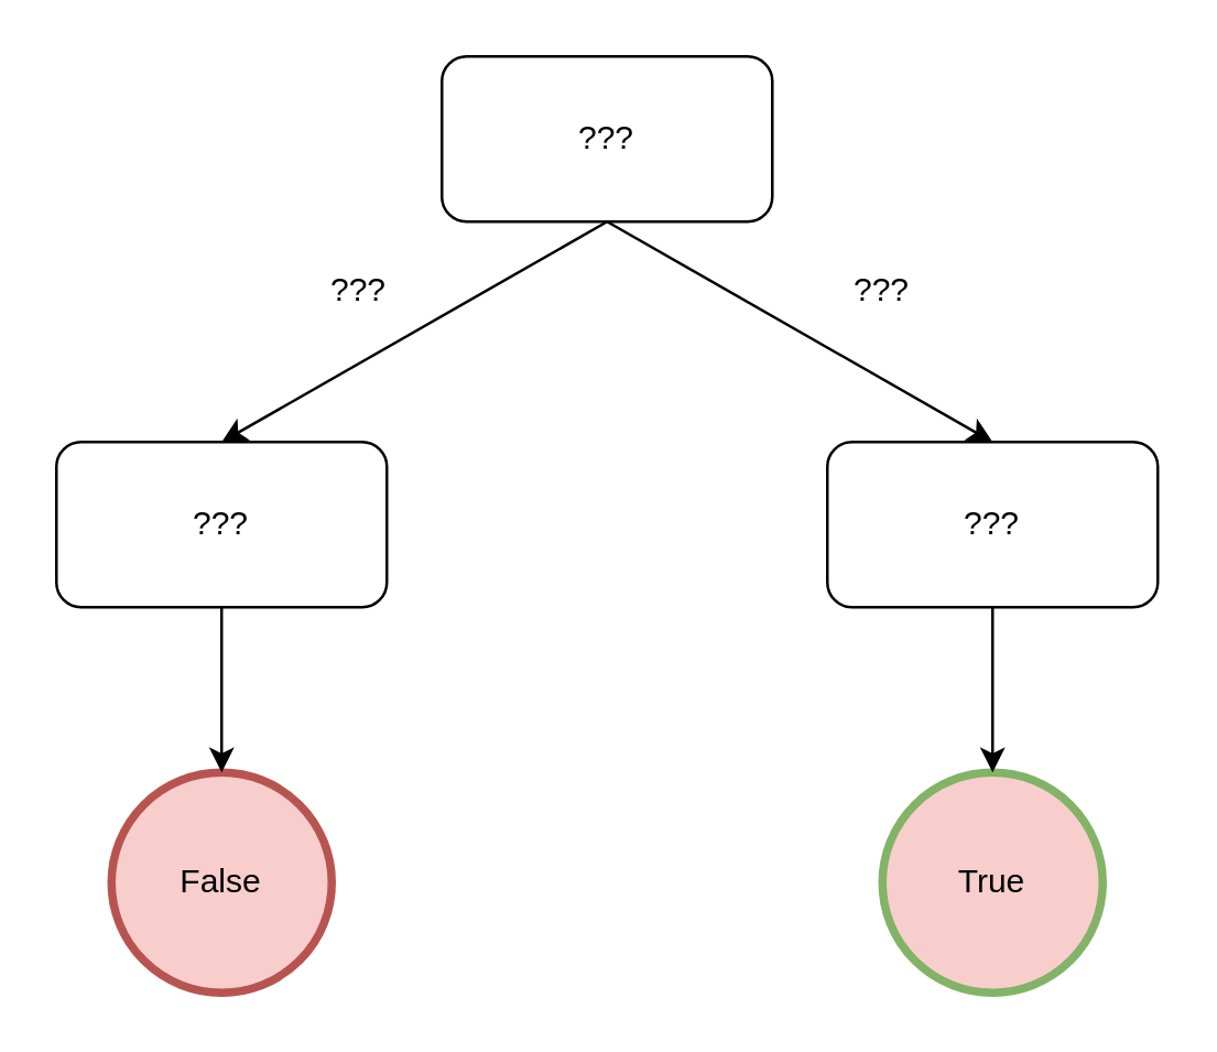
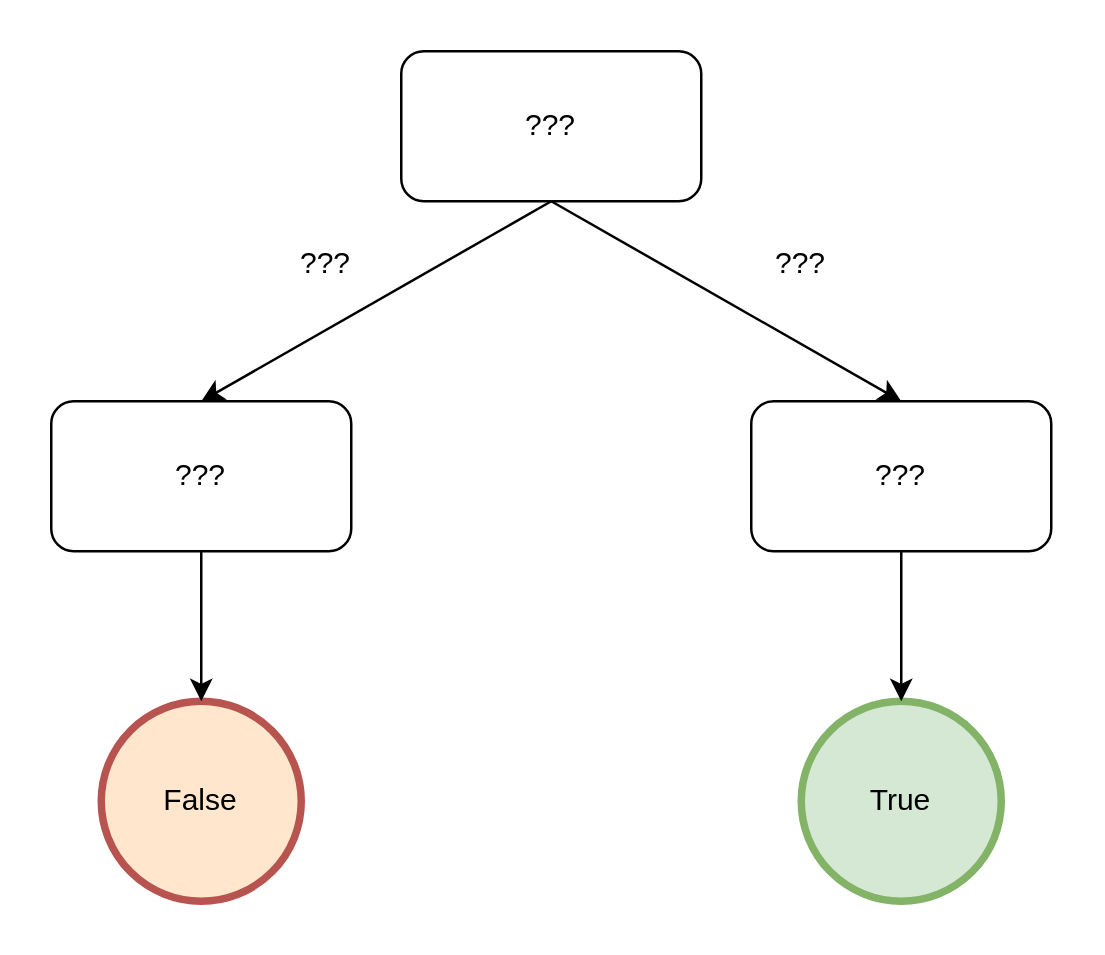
  <mxCell id="0" />
  <mxCell id="1" parent="0" />
  <mxCell id="2" value="???" style="rounded=1;whiteSpace=wrap;html=1;" vertex="1" parent="1"><mxGeometry x="160" y="20" width="120" height="60" as="geometry" /></mxCell>
  <mxCell id="3" value="???" style="rounded=1;whiteSpace=wrap;html=1;" vertex="1" parent="1"><mxGeometry x="20" y="160" width="120" height="60" as="geometry" /></mxCell>
  <mxCell id="4" value="???" style="rounded=1;whiteSpace=wrap;html=1;" vertex="1" parent="1"><mxGeometry x="300" y="160" width="120" height="60" as="geometry" /></mxCell>
- <mxCell id="5" value="False" style="ellipse;whiteSpace=wrap;html=1;aspect=fixed;fillColor=#f8cecc;strokeColor=#b85450;strokeWidth=3;" vertex="1" parent="1"><mxGeometry x="40" y="280" width="80" height="80" as="geometry" /></mxCell>
- <mxCell id="6" value="True" style="ellipse;whiteSpace=wrap;html=1;aspect=fixed;fillColor=#f8cecc;strokeColor=#82b366;strokeWidth=3;" vertex="1" parent="1"><mxGeometry x="320" y="280" width="80" height="80" as="geometry" /></mxCell>
+ <mxCell id="5" value="False" style="ellipse;whiteSpace=wrap;html=1;aspect=fixed;fillColor=#ffe6cc;strokeColor=#b85450;strokeWidth=3;" vertex="1" parent="1"><mxGeometry x="40" y="280" width="80" height="80" as="geometry" /></mxCell>
+ <mxCell id="6" value="True" style="ellipse;whiteSpace=wrap;html=1;aspect=fixed;fillColor=#d5e8d4;strokeColor=#82b366;strokeWidth=3;" vertex="1" parent="1"><mxGeometry x="320" y="280" width="80" height="80" as="geometry" /></mxCell>
  <mxCell id="7" value="" style="endArrow=classic;html=1;rounded=0;exitX=0.5;exitY=1;exitDx=0;exitDy=0;entryX=0.5;entryY=0;entryDx=0;entryDy=0;" edge="1" parent="1" source="2" target="3"><mxGeometry width="50" height="50" relative="1" as="geometry"><mxPoint x="210" y="240" as="sourcePoint" /><mxPoint x="260" y="190" as="targetPoint" /></mxGeometry></mxCell>
  <mxCell id="8" value="" style="endArrow=classic;html=1;rounded=0;entryX=0.5;entryY=0;entryDx=0;entryDy=0;" edge="1" parent="1" target="4"><mxGeometry width="50" height="50" relative="1" as="geometry"><mxPoint x="220" y="80" as="sourcePoint" /><mxPoint x="90" y="170" as="targetPoint" /></mxGeometry></mxCell>
  <mxCell id="9" value="" style="endArrow=classic;html=1;rounded=0;exitX=0.5;exitY=1;exitDx=0;exitDy=0;entryX=0.5;entryY=0;entryDx=0;entryDy=0;" edge="1" parent="1" source="3" target="5"><mxGeometry width="50" height="50" relative="1" as="geometry"><mxPoint x="240" y="100" as="sourcePoint" /><mxPoint x="100" y="180" as="targetPoint" /></mxGeometry></mxCell>
  <mxCell id="10" value="" style="endArrow=classic;html=1;rounded=0;exitX=0.5;exitY=1;exitDx=0;exitDy=0;entryX=0.5;entryY=0;entryDx=0;entryDy=0;" edge="1" parent="1" source="4" target="6"><mxGeometry width="50" height="50" relative="1" as="geometry"><mxPoint x="250" y="110" as="sourcePoint" /><mxPoint x="110" y="190" as="targetPoint" /></mxGeometry></mxCell>
  <mxCell id="11" value="???" style="text;html=1;strokeColor=none;fillColor=none;align=center;verticalAlign=middle;whiteSpace=wrap;rounded=0;" vertex="1" parent="1"><mxGeometry x="100" y="90" width="60" height="30" as="geometry" /></mxCell>
  <mxCell id="12" value="???" style="text;html=1;strokeColor=none;fillColor=none;align=center;verticalAlign=middle;whiteSpace=wrap;rounded=0;" vertex="1" parent="1"><mxGeometry x="290" y="90" width="60" height="30" as="geometry" /></mxCell>
